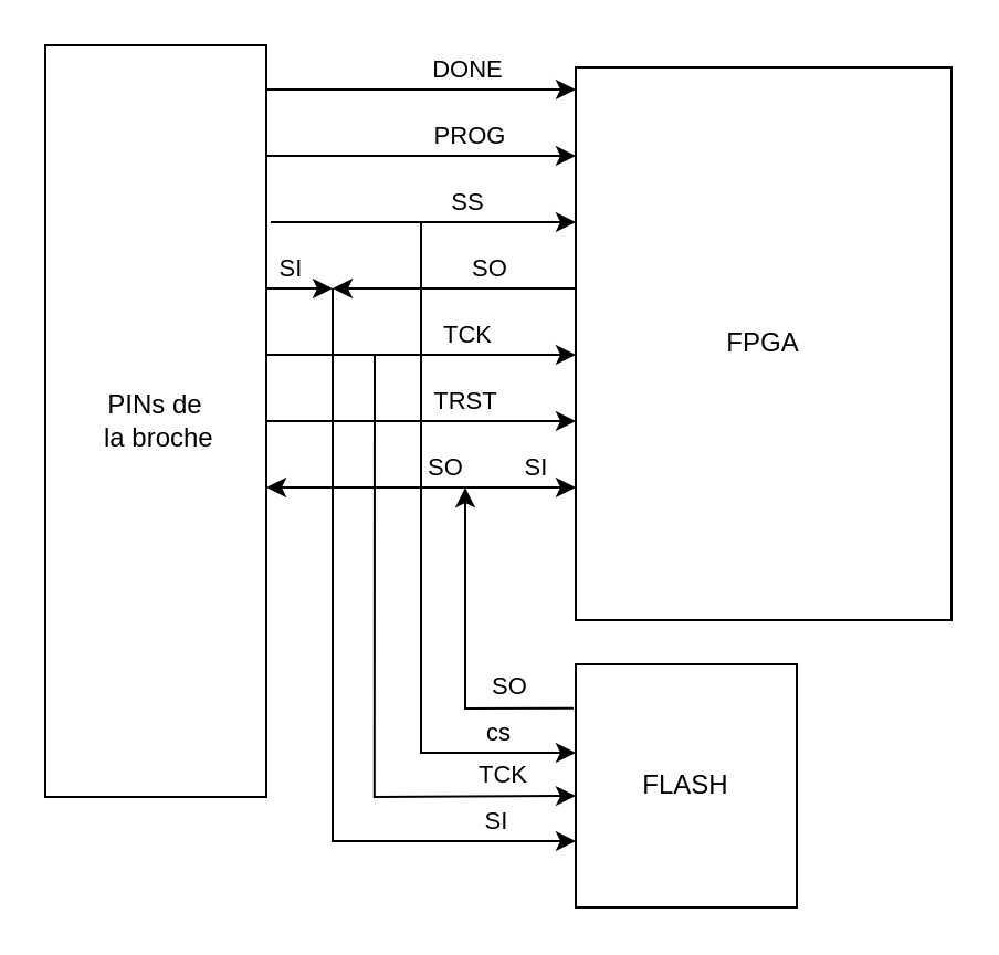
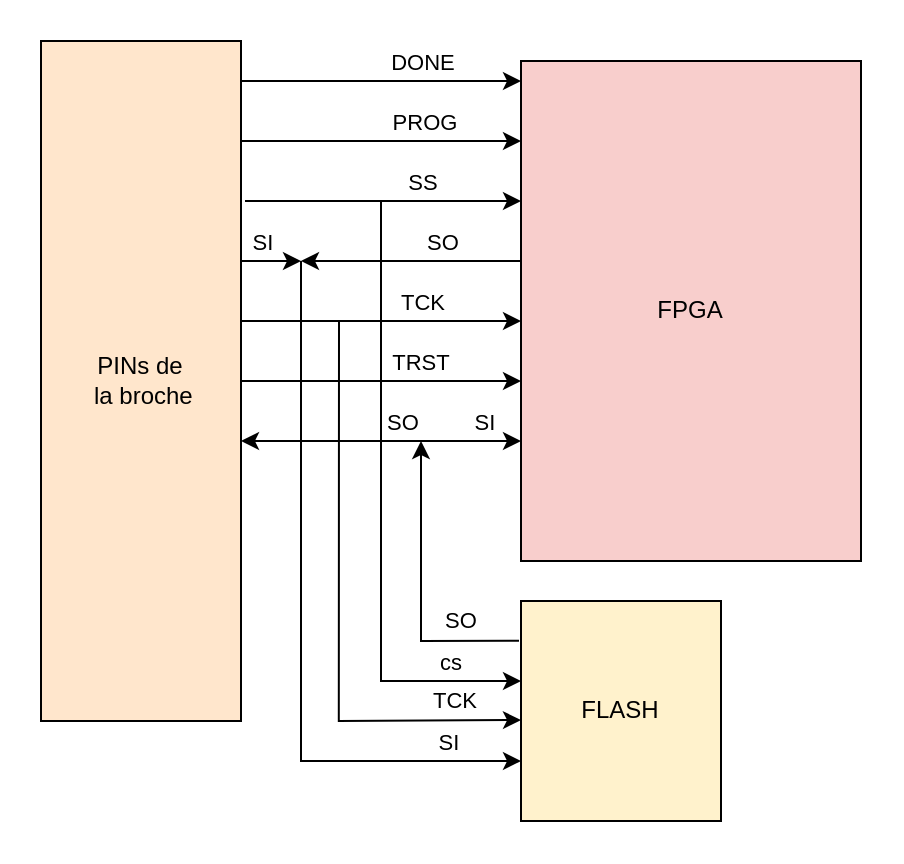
  <mxCell id="0" />
  <mxCell id="1" parent="0" />
  <mxCell id="2" value="" style="edgeStyle=orthogonalEdgeStyle;rounded=0;orthogonalLoop=1;jettySize=auto;html=1;" edge="1" parent="1" source="4"><mxGeometry relative="1" as="geometry"><mxPoint x="150" y="130" as="targetPoint" /><Array as="points"><mxPoint x="150" y="130" /></Array></mxGeometry></mxCell>
  <mxCell id="3" value="SI" style="edgeLabel;html=1;align=center;verticalAlign=middle;resizable=0;points=[];" vertex="1" connectable="0" parent="2"><mxGeometry x="0.143" y="1" relative="1" as="geometry"><mxPoint x="-7" y="-9" as="offset" /></mxGeometry></mxCell>
- <mxCell id="4" value="PINs de&lt;br&gt;&amp;nbsp;la broche" style="rounded=0;whiteSpace=wrap;html=1;" vertex="1" parent="1"><mxGeometry x="20" y="20" width="100" height="340" as="geometry" /></mxCell>
- <mxCell id="5" value="FPGA" style="rounded=0;whiteSpace=wrap;html=1;" vertex="1" parent="1"><mxGeometry x="260" y="30" width="170" height="250" as="geometry" /></mxCell>
- <mxCell id="6" value="FLASH" style="rounded=0;whiteSpace=wrap;html=1;" vertex="1" parent="1"><mxGeometry x="260" y="300" width="100" height="110" as="geometry" /></mxCell>
+ <mxCell id="4" value="PINs de&lt;br&gt;&amp;nbsp;la broche" style="rounded=0;whiteSpace=wrap;html=1;fillColor=#ffe6cc;" vertex="1" parent="1"><mxGeometry x="20" y="20" width="100" height="340" as="geometry" /></mxCell>
+ <mxCell id="5" value="FPGA" style="rounded=0;whiteSpace=wrap;html=1;fillColor=#f8cecc;" vertex="1" parent="1"><mxGeometry x="260" y="30" width="170" height="250" as="geometry" /></mxCell>
+ <mxCell id="6" value="FLASH" style="rounded=0;whiteSpace=wrap;html=1;fillColor=#fff2cc;" vertex="1" parent="1"><mxGeometry x="260" y="300" width="100" height="110" as="geometry" /></mxCell>
  <mxCell id="7" value="" style="edgeStyle=orthogonalEdgeStyle;rounded=0;orthogonalLoop=1;jettySize=auto;html=1;exitX=1;exitY=0.25;exitDx=0;exitDy=0;" edge="1" parent="1" source="4"><mxGeometry relative="1" as="geometry"><mxPoint x="140" y="160" as="sourcePoint" /><mxPoint x="260" y="160" as="targetPoint" /><Array as="points"><mxPoint x="120" y="160" /></Array></mxGeometry></mxCell>
  <mxCell id="8" value="TCK" style="edgeLabel;html=1;align=center;verticalAlign=middle;resizable=0;points=[];" vertex="1" connectable="0" parent="7"><mxGeometry x="0.121" y="2" relative="1" as="geometry"><mxPoint x="36" y="-8" as="offset" /></mxGeometry></mxCell>
  <mxCell id="9" value="" style="edgeStyle=orthogonalEdgeStyle;rounded=0;orthogonalLoop=1;jettySize=auto;html=1;exitX=1;exitY=0.37;exitDx=0;exitDy=0;exitPerimeter=0;" edge="1" parent="1" source="4"><mxGeometry relative="1" as="geometry"><mxPoint x="140" y="190" as="sourcePoint" /><mxPoint x="260" y="190" as="targetPoint" /><Array as="points"><mxPoint x="120" y="190" /></Array></mxGeometry></mxCell>
  <mxCell id="10" value="TRST" style="edgeLabel;html=1;align=center;verticalAlign=middle;resizable=0;points=[];" vertex="1" connectable="0" parent="9"><mxGeometry x="0.132" y="1" relative="1" as="geometry"><mxPoint x="30" y="-9" as="offset" /></mxGeometry></mxCell>
  <mxCell id="11" value="" style="endArrow=classic;html=1;rounded=0;" edge="1" parent="1"><mxGeometry width="50" height="50" relative="1" as="geometry"><mxPoint x="210" y="220" as="sourcePoint" /><mxPoint x="120" y="220" as="targetPoint" /><Array as="points" /></mxGeometry></mxCell>
  <mxCell id="12" value="SO" style="edgeLabel;html=1;align=center;verticalAlign=middle;resizable=0;points=[];" vertex="1" connectable="0" parent="11"><mxGeometry x="-0.328" y="2" relative="1" as="geometry"><mxPoint x="20" y="-12" as="offset" /></mxGeometry></mxCell>
  <mxCell id="13" value="" style="endArrow=classic;html=1;rounded=0;entryX=0.011;entryY=0.632;entryDx=0;entryDy=0;entryPerimeter=0;" edge="1" parent="1"><mxGeometry width="50" height="50" relative="1" as="geometry"><mxPoint x="169" y="160" as="sourcePoint" /><mxPoint x="260" y="359.52" as="targetPoint" /><Array as="points"><mxPoint x="168.9" y="360" /></Array></mxGeometry></mxCell>
  <mxCell id="14" value="TCK" style="edgeLabel;html=1;align=center;verticalAlign=middle;resizable=0;points=[];" vertex="1" connectable="0" parent="13"><mxGeometry x="0.77" y="-2" relative="1" as="geometry"><mxPoint y="-12" as="offset" /></mxGeometry></mxCell>
  <mxCell id="15" value="" style="endArrow=classic;html=1;rounded=0;" edge="1" parent="1"><mxGeometry width="50" height="50" relative="1" as="geometry"><mxPoint x="150" y="130" as="sourcePoint" /><mxPoint x="260" y="380" as="targetPoint" /><Array as="points"><mxPoint x="150" y="380" /></Array></mxGeometry></mxCell>
  <mxCell id="16" value="SI" style="edgeLabel;html=1;align=center;verticalAlign=middle;resizable=0;points=[];" vertex="1" connectable="0" parent="15"><mxGeometry x="0.795" y="-1" relative="1" as="geometry"><mxPoint y="-11" as="offset" /></mxGeometry></mxCell>
  <mxCell id="17" value="" style="endArrow=classic;html=1;rounded=0;exitX=-0.01;exitY=0.181;exitDx=0;exitDy=0;exitPerimeter=0;" edge="1" parent="1" source="6"><mxGeometry width="50" height="50" relative="1" as="geometry"><mxPoint x="160" y="270" as="sourcePoint" /><mxPoint x="210" y="220" as="targetPoint" /><Array as="points"><mxPoint x="210" y="320" /></Array></mxGeometry></mxCell>
  <mxCell id="18" value="SO" style="edgeLabel;html=1;align=center;verticalAlign=middle;resizable=0;points=[];" vertex="1" connectable="0" parent="17"><mxGeometry x="-0.574" y="-3" relative="1" as="geometry"><mxPoint x="3" y="-7" as="offset" /></mxGeometry></mxCell>
  <mxCell id="19" value="" style="edgeStyle=orthogonalEdgeStyle;rounded=0;orthogonalLoop=1;jettySize=auto;html=1;entryX=-0.01;entryY=0.349;entryDx=0;entryDy=0;entryPerimeter=0;" edge="1" parent="1"><mxGeometry relative="1" as="geometry"><mxPoint x="122" y="100" as="sourcePoint" /><mxPoint x="260" y="100" as="targetPoint" /><Array as="points"><mxPoint x="152" y="100" /><mxPoint x="152" y="100" /></Array></mxGeometry></mxCell>
  <mxCell id="20" value="SS" style="edgeLabel;html=1;align=center;verticalAlign=middle;resizable=0;points=[];" vertex="1" connectable="0" parent="19"><mxGeometry x="0.143" y="1" relative="1" as="geometry"><mxPoint x="9" y="-9" as="offset" /></mxGeometry></mxCell>
  <mxCell id="21" value="" style="edgeStyle=orthogonalEdgeStyle;rounded=0;orthogonalLoop=1;jettySize=auto;html=1;" edge="1" parent="1"><mxGeometry relative="1" as="geometry"><mxPoint x="120" y="70" as="sourcePoint" /><mxPoint x="260" y="70" as="targetPoint" /><Array as="points"><mxPoint x="150" y="70" /><mxPoint x="150" y="70" /></Array></mxGeometry></mxCell>
  <mxCell id="22" value="PROG" style="edgeLabel;html=1;align=center;verticalAlign=middle;resizable=0;points=[];" vertex="1" connectable="0" parent="21"><mxGeometry x="0.143" y="1" relative="1" as="geometry"><mxPoint x="11" y="-9" as="offset" /></mxGeometry></mxCell>
  <mxCell id="23" value="" style="edgeStyle=orthogonalEdgeStyle;rounded=0;orthogonalLoop=1;jettySize=auto;html=1;" edge="1" parent="1"><mxGeometry relative="1" as="geometry"><mxPoint x="120" y="40" as="sourcePoint" /><mxPoint x="260" y="40" as="targetPoint" /><Array as="points"><mxPoint x="150" y="40" /><mxPoint x="150" y="40" /></Array></mxGeometry></mxCell>
  <mxCell id="24" value="DONE" style="edgeLabel;html=1;align=center;verticalAlign=middle;resizable=0;points=[];" vertex="1" connectable="0" parent="23"><mxGeometry x="0.143" y="1" relative="1" as="geometry"><mxPoint x="10" y="-9" as="offset" /></mxGeometry></mxCell>
  <mxCell id="25" value="" style="edgeStyle=orthogonalEdgeStyle;rounded=0;orthogonalLoop=1;jettySize=auto;html=1;" edge="1" parent="1"><mxGeometry relative="1" as="geometry"><mxPoint x="210" y="220" as="sourcePoint" /><mxPoint x="260" y="220" as="targetPoint" /><Array as="points"><mxPoint x="240" y="220" /></Array></mxGeometry></mxCell>
  <mxCell id="26" value="SI" style="edgeLabel;html=1;align=center;verticalAlign=middle;resizable=0;points=[];" vertex="1" connectable="0" parent="25"><mxGeometry x="0.143" y="1" relative="1" as="geometry"><mxPoint x="2" y="-9" as="offset" /></mxGeometry></mxCell>
  <mxCell id="27" value="" style="endArrow=classic;html=1;rounded=0;" edge="1" parent="1"><mxGeometry width="50" height="50" relative="1" as="geometry"><mxPoint x="260" y="130" as="sourcePoint" /><mxPoint x="150" y="130" as="targetPoint" /><Array as="points" /></mxGeometry></mxCell>
  <mxCell id="28" value="SO" style="edgeLabel;html=1;align=center;verticalAlign=middle;resizable=0;points=[];" vertex="1" connectable="0" parent="27"><mxGeometry x="-0.328" y="2" relative="1" as="geometry"><mxPoint x="-3" y="-12" as="offset" /></mxGeometry></mxCell>
  <mxCell id="29" value="" style="endArrow=classic;html=1;rounded=0;" edge="1" parent="1"><mxGeometry width="50" height="50" relative="1" as="geometry"><mxPoint x="190" y="100" as="sourcePoint" /><mxPoint x="260" y="340" as="targetPoint" /><Array as="points"><mxPoint x="190" y="340" /></Array></mxGeometry></mxCell>
  <mxCell id="30" value="cs" style="edgeLabel;html=1;align=center;verticalAlign=middle;resizable=0;points=[];" vertex="1" connectable="0" parent="29"><mxGeometry x="0.77" y="-2" relative="1" as="geometry"><mxPoint y="-12" as="offset" /></mxGeometry></mxCell>
